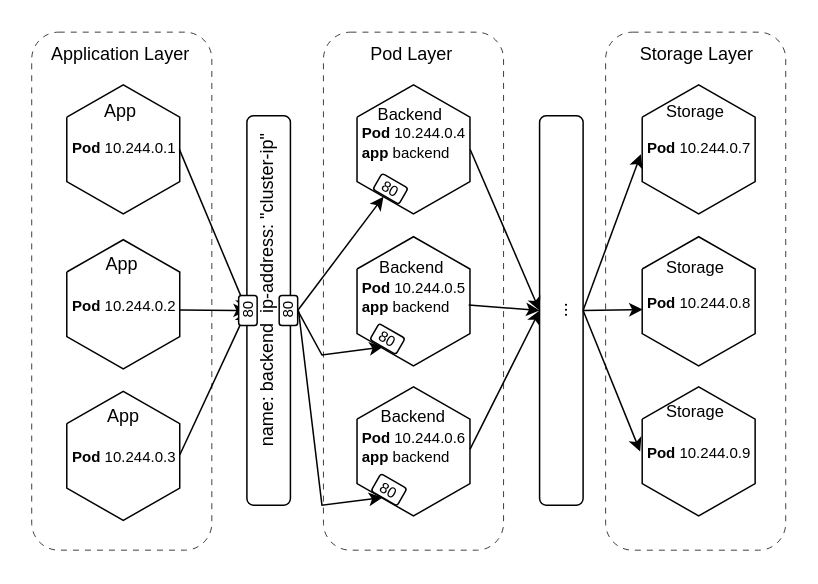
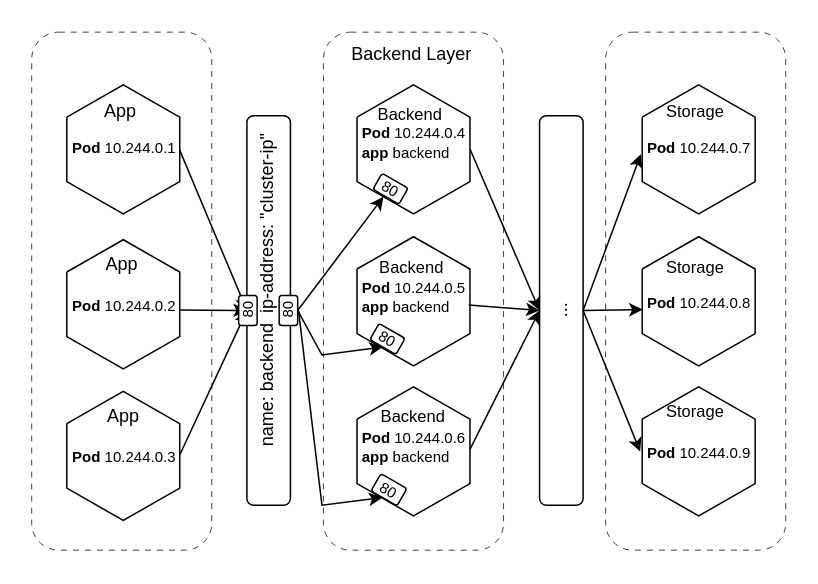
  <mxCell id="0" />
  <mxCell id="1" parent="0" />
  <mxCell id="2" value="" style="verticalLabelPosition=bottom;verticalAlign=top;html=1;shape=mxgraph.basic.polygon;polyCoords=[[0,0.25],[0.5,0],[1,0.25],[1,0.75],[0.5,1],[0,0.75],[0,0.25]];polyline=1;fillColor=default;perimeter=rectanglePerimeter;" parent="1" vertex="1"><mxGeometry x="44" y="56" width="75.25" height="86" as="geometry" /></mxCell>
  <mxCell id="3" value="&lt;font style=&quot;font-size: 10px;&quot;&gt;&lt;b style=&quot;border-color: var(--border-color); text-align: center;&quot;&gt;Pod&amp;nbsp;&lt;/b&gt;&lt;span style=&quot;border-color: var(--border-color); text-align: center;&quot;&gt;10.244.0.1&lt;/span&gt;&lt;/font&gt;" style="text;whiteSpace=wrap;html=1;rotation=0;" parent="1" vertex="1"><mxGeometry x="45.57" y="84.19" width="68.12" height="27" as="geometry" /></mxCell>
  <mxCell id="4" value="" style="verticalLabelPosition=bottom;verticalAlign=top;html=1;shape=mxgraph.basic.polygon;polyCoords=[[0,0.25],[0.5,0],[1,0.25],[1,0.75],[0.5,1],[0,0.75],[0,0.25]];polyline=1;fillColor=default;perimeter=rectanglePerimeter;" parent="1" vertex="1"><mxGeometry x="44" y="159.18" width="75.25" height="86" as="geometry" /></mxCell>
  <mxCell id="5" value="&lt;font style=&quot;font-size: 10px;&quot;&gt;&lt;b style=&quot;border-color: var(--border-color); text-align: center;&quot;&gt;Pod&amp;nbsp;&lt;/b&gt;&lt;span style=&quot;border-color: var(--border-color); text-align: center;&quot;&gt;10.244.0.2&lt;/span&gt;&lt;/font&gt;" style="text;whiteSpace=wrap;html=1;rotation=0;" parent="1" vertex="1"><mxGeometry x="45.57" y="189.37" width="68.12" height="27" as="geometry" /></mxCell>
  <mxCell id="6" value="" style="verticalLabelPosition=bottom;verticalAlign=top;html=1;shape=mxgraph.basic.polygon;polyCoords=[[0,0.25],[0.5,0],[1,0.25],[1,0.75],[0.5,1],[0,0.75],[0,0.25]];polyline=1;fillColor=default;perimeter=rectanglePerimeter;" parent="1" vertex="1"><mxGeometry x="44" y="260.18" width="75.25" height="86" as="geometry" /></mxCell>
  <mxCell id="7" value="&lt;font style=&quot;font-size: 10px;&quot;&gt;&lt;b style=&quot;border-color: var(--border-color); text-align: center;&quot;&gt;Pod&amp;nbsp;&lt;/b&gt;&lt;span style=&quot;border-color: var(--border-color); text-align: center;&quot;&gt;10.244.0.3&lt;/span&gt;&lt;/font&gt;" style="text;whiteSpace=wrap;html=1;rotation=0;" parent="1" vertex="1"><mxGeometry x="45.57" y="290.37" width="68.12" height="27" as="geometry" /></mxCell>
  <mxCell id="8" value="App" style="text;html=1;strokeColor=none;fillColor=none;align=center;verticalAlign=middle;whiteSpace=wrap;rounded=0;" parent="1" vertex="1"><mxGeometry x="59.63" y="64.19" width="40" height="20" as="geometry" /></mxCell>
  <mxCell id="9" value="App" style="text;html=1;strokeColor=none;fillColor=none;align=center;verticalAlign=middle;whiteSpace=wrap;rounded=0;" parent="1" vertex="1"><mxGeometry x="60.63" y="166.19" width="40" height="20" as="geometry" /></mxCell>
  <mxCell id="10" value="App" style="text;html=1;strokeColor=none;fillColor=none;align=center;verticalAlign=middle;whiteSpace=wrap;rounded=0;" parent="1" vertex="1"><mxGeometry x="61.63" y="267.19" width="40" height="20" as="geometry" /></mxCell>
  <mxCell id="11" value="" style="rounded=1;whiteSpace=wrap;html=1;fillColor=none;strokeWidth=0.5;dashed=1;dashPattern=8 8;" parent="1" vertex="1"><mxGeometry x="20.63" y="20.87" width="120" height="345.13" as="geometry" /></mxCell>
- <mxCell id="12" value="Application Layer" style="text;html=1;strokeColor=none;fillColor=none;align=center;verticalAlign=middle;whiteSpace=wrap;rounded=0;" parent="1" vertex="1"><mxGeometry x="29.44" y="20.87" width="102.37" height="30" as="geometry" /></mxCell>
  <mxCell id="13" value="" style="verticalLabelPosition=bottom;verticalAlign=top;html=1;shape=mxgraph.basic.polygon;polyCoords=[[0,0.25],[0.5,0],[1,0.25],[1,0.75],[0.5,1],[0,0.75],[0,0.25]];polyline=1;fillColor=default;perimeter=rectanglePerimeter;" parent="1" vertex="1"><mxGeometry x="237.37" y="56" width="75.25" height="86" as="geometry" /></mxCell>
  <mxCell id="14" value="&lt;font style=&quot;font-size: 10px;&quot;&gt;&lt;b style=&quot;border-color: var(--border-color); text-align: center;&quot;&gt;Pod&amp;nbsp;&lt;/b&gt;&lt;span style=&quot;border-color: var(--border-color); text-align: center;&quot;&gt;10.244.0.4&lt;/span&gt;&lt;/font&gt;" style="text;whiteSpace=wrap;html=1;rotation=0;" parent="1" vertex="1"><mxGeometry x="238.94" y="74.19" width="68.12" height="27" as="geometry" /></mxCell>
  <mxCell id="15" value="" style="verticalLabelPosition=bottom;verticalAlign=top;html=1;shape=mxgraph.basic.polygon;polyCoords=[[0,0.25],[0.5,0],[1,0.25],[1,0.75],[0.5,1],[0,0.75],[0,0.25]];polyline=1;fillColor=default;perimeter=rectanglePerimeter;" parent="1" vertex="1"><mxGeometry x="237.37" y="157.18" width="75.25" height="86" as="geometry" /></mxCell>
  <mxCell id="16" value="&lt;font style=&quot;font-size: 10px;&quot;&gt;&lt;b style=&quot;border-color: var(--border-color); text-align: center;&quot;&gt;Pod&amp;nbsp;&lt;/b&gt;&lt;span style=&quot;border-color: var(--border-color); text-align: center;&quot;&gt;10.244.0.5&lt;/span&gt;&lt;/font&gt;" style="text;whiteSpace=wrap;html=1;rotation=0;" parent="1" vertex="1"><mxGeometry x="238.94" y="177.37" width="68.12" height="27" as="geometry" /></mxCell>
  <mxCell id="17" value="" style="verticalLabelPosition=bottom;verticalAlign=top;html=1;shape=mxgraph.basic.polygon;polyCoords=[[0,0.25],[0.5,0],[1,0.25],[1,0.75],[0.5,1],[0,0.75],[0,0.25]];polyline=1;fillColor=default;perimeter=rectanglePerimeter;" parent="1" vertex="1"><mxGeometry x="237.37" y="257.18" width="75.25" height="86" as="geometry" /></mxCell>
  <mxCell id="18" value="&lt;font style=&quot;font-size: 10px;&quot;&gt;&lt;b style=&quot;border-color: var(--border-color); text-align: center;&quot;&gt;Pod&amp;nbsp;&lt;/b&gt;&lt;span style=&quot;border-color: var(--border-color); text-align: center;&quot;&gt;10.244.0.6&lt;/span&gt;&lt;/font&gt;" style="text;whiteSpace=wrap;html=1;rotation=0;" parent="1" vertex="1"><mxGeometry x="238.94" y="277.37" width="68.12" height="27" as="geometry" /></mxCell>
  <mxCell id="19" value="&lt;font style=&quot;font-size: 11px;&quot;&gt;Backend&lt;/font&gt;" style="text;html=1;strokeColor=none;fillColor=none;align=center;verticalAlign=middle;whiteSpace=wrap;rounded=0;" parent="1" vertex="1"><mxGeometry x="253" y="66.19" width="40" height="20" as="geometry" /></mxCell>
  <mxCell id="20" value="&lt;font style=&quot;font-size: 11px;&quot;&gt;Backend&lt;/font&gt;" style="text;html=1;strokeColor=none;fillColor=none;align=center;verticalAlign=middle;whiteSpace=wrap;rounded=0;" parent="1" vertex="1"><mxGeometry x="254" y="168.19" width="40" height="20" as="geometry" /></mxCell>
  <mxCell id="21" value="&lt;font style=&quot;font-size: 11px;&quot;&gt;Backend&lt;/font&gt;" style="text;html=1;strokeColor=none;fillColor=none;align=center;verticalAlign=middle;whiteSpace=wrap;rounded=0;" parent="1" vertex="1"><mxGeometry x="255" y="267.19" width="40" height="20" as="geometry" /></mxCell>
- <mxCell id="22" value="Pod Layer" style="text;html=1;strokeColor=none;fillColor=none;align=center;verticalAlign=middle;whiteSpace=wrap;rounded=0;" parent="1" vertex="1"><mxGeometry x="222.81" y="20.87" width="102.37" height="30" as="geometry" /></mxCell>
+ <mxCell id="22" value="Backend Layer" style="text;html=1;strokeColor=none;fillColor=none;align=center;verticalAlign=middle;whiteSpace=wrap;rounded=0;" parent="1" vertex="1"><mxGeometry x="222.81" y="20.87" width="102.37" height="30" as="geometry" /></mxCell>
  <mxCell id="23" value="" style="verticalLabelPosition=bottom;verticalAlign=top;html=1;shape=mxgraph.basic.polygon;polyCoords=[[0,0.25],[0.5,0],[1,0.25],[1,0.75],[0.5,1],[0,0.75],[0,0.25]];polyline=1;fillColor=default;perimeter=rectanglePerimeter;" parent="1" vertex="1"><mxGeometry x="427.37" y="56" width="75.25" height="86" as="geometry" /></mxCell>
  <mxCell id="24" value="&lt;font style=&quot;font-size: 10px;&quot;&gt;&lt;b style=&quot;border-color: var(--border-color); text-align: center;&quot;&gt;Pod&amp;nbsp;&lt;/b&gt;&lt;span style=&quot;border-color: var(--border-color); text-align: center;&quot;&gt;10.244.0.7&lt;/span&gt;&lt;/font&gt;" style="text;whiteSpace=wrap;html=1;rotation=0;" parent="1" vertex="1"><mxGeometry x="428.94" y="84.19" width="68.12" height="27" as="geometry" /></mxCell>
  <mxCell id="25" value="" style="verticalLabelPosition=bottom;verticalAlign=top;html=1;shape=mxgraph.basic.polygon;polyCoords=[[0,0.25],[0.5,0],[1,0.25],[1,0.75],[0.5,1],[0,0.75],[0,0.25]];polyline=1;fillColor=default;perimeter=rectanglePerimeter;" parent="1" vertex="1"><mxGeometry x="427.37" y="157.18" width="75.25" height="86" as="geometry" /></mxCell>
  <mxCell id="26" value="&lt;font style=&quot;font-size: 10px;&quot;&gt;&lt;b style=&quot;border-color: var(--border-color); text-align: center;&quot;&gt;Pod&amp;nbsp;&lt;/b&gt;&lt;span style=&quot;border-color: var(--border-color); text-align: center;&quot;&gt;10.244.0.8&lt;/span&gt;&lt;/font&gt;" style="text;whiteSpace=wrap;html=1;rotation=0;" parent="1" vertex="1"><mxGeometry x="428.94" y="187.37" width="68.12" height="27" as="geometry" /></mxCell>
  <mxCell id="27" value="" style="verticalLabelPosition=bottom;verticalAlign=top;html=1;shape=mxgraph.basic.polygon;polyCoords=[[0,0.25],[0.5,0],[1,0.25],[1,0.75],[0.5,1],[0,0.75],[0,0.25]];polyline=1;fillColor=default;perimeter=rectanglePerimeter;" parent="1" vertex="1"><mxGeometry x="427.37" y="257.18" width="75.25" height="86" as="geometry" /></mxCell>
  <mxCell id="28" value="&lt;font style=&quot;font-size: 10px;&quot;&gt;&lt;b style=&quot;border-color: var(--border-color); text-align: center;&quot;&gt;Pod&amp;nbsp;&lt;/b&gt;&lt;span style=&quot;border-color: var(--border-color); text-align: center;&quot;&gt;10.244.0.9&lt;/span&gt;&lt;/font&gt;" style="text;whiteSpace=wrap;html=1;rotation=0;" parent="1" vertex="1"><mxGeometry x="428.94" y="287.37" width="68.12" height="27" as="geometry" /></mxCell>
  <mxCell id="29" value="&lt;font style=&quot;font-size: 11px;&quot;&gt;Storage&lt;/font&gt;" style="text;html=1;strokeColor=none;fillColor=none;align=center;verticalAlign=middle;whiteSpace=wrap;rounded=0;" parent="1" vertex="1"><mxGeometry x="443" y="64.19" width="40" height="20" as="geometry" /></mxCell>
- <mxCell id="30" value="Storage Layer" style="text;html=1;strokeColor=none;fillColor=none;align=center;verticalAlign=middle;whiteSpace=wrap;rounded=0;" parent="1" vertex="1"><mxGeometry x="412.81" y="20.87" width="102.37" height="30" as="geometry" /></mxCell>
  <mxCell id="31" value="&lt;font style=&quot;font-size: 11px;&quot;&gt;Storage&lt;/font&gt;" style="text;html=1;strokeColor=none;fillColor=none;align=center;verticalAlign=middle;whiteSpace=wrap;rounded=0;" parent="1" vertex="1"><mxGeometry x="443" y="168.19" width="40" height="20" as="geometry" /></mxCell>
  <mxCell id="32" value="&lt;font style=&quot;font-size: 11px;&quot;&gt;Storage&lt;/font&gt;" style="text;html=1;strokeColor=none;fillColor=none;align=center;verticalAlign=middle;whiteSpace=wrap;rounded=0;" parent="1" vertex="1"><mxGeometry x="443" y="264.19" width="40" height="20" as="geometry" /></mxCell>
  <mxCell id="33" value="" style="rounded=1;whiteSpace=wrap;html=1;" parent="1" vertex="1"><mxGeometry x="164" y="76.59" width="29" height="259.41" as="geometry" /></mxCell>
  <mxCell id="34" value="&lt;font style=&quot;font-size: 10px;&quot;&gt;80&lt;/font&gt;" style="rounded=1;whiteSpace=wrap;html=1;rotation=30;" parent="1" vertex="1"><mxGeometry x="248.66" y="319.09" width="20" height="13.33" as="geometry" /></mxCell>
  <mxCell id="35" value="&lt;font style=&quot;font-size: 10px;&quot;&gt;80&lt;/font&gt;" style="rounded=1;whiteSpace=wrap;html=1;rotation=30;" parent="1" vertex="1"><mxGeometry x="247.66" y="219.09" width="20" height="12.33" as="geometry" /></mxCell>
  <mxCell id="36" value="&lt;font style=&quot;font-size: 10px;&quot;&gt;80&lt;/font&gt;" style="rounded=1;whiteSpace=wrap;html=1;rotation=30;" parent="1" vertex="1"><mxGeometry x="249.66" y="119.09" width="20" height="12.33" as="geometry" /></mxCell>
  <mxCell id="37" value="&lt;font style=&quot;font-size: 10px;&quot;&gt;80&lt;/font&gt;" style="rounded=1;whiteSpace=wrap;html=1;rotation=-90;" parent="1" vertex="1"><mxGeometry x="181.66" y="200.13" width="20" height="12.33" as="geometry" /></mxCell>
  <mxCell id="38" value="" style="endArrow=classic;html=1;rounded=0;exitX=0.997;exitY=0.5;exitDx=0;exitDy=0;exitPerimeter=0;entryX=0;entryY=0.5;entryDx=0;entryDy=0;" parent="1" source="2" target="33" edge="1"><mxGeometry width="50" height="50" relative="1" as="geometry"><mxPoint x="374" y="316" as="sourcePoint" /><mxPoint x="424" y="266" as="targetPoint" /></mxGeometry></mxCell>
  <mxCell id="39" value="" style="endArrow=classic;html=1;rounded=0;exitX=0.997;exitY=0.544;exitDx=0;exitDy=0;exitPerimeter=0;entryX=0;entryY=0.5;entryDx=0;entryDy=0;" parent="1" source="4" target="33" edge="1"><mxGeometry width="50" height="50" relative="1" as="geometry"><mxPoint x="129" y="109" as="sourcePoint" /><mxPoint x="174" y="216" as="targetPoint" /></mxGeometry></mxCell>
  <mxCell id="40" value="" style="endArrow=classic;html=1;rounded=0;exitX=1.001;exitY=0.491;exitDx=0;exitDy=0;exitPerimeter=0;entryX=0;entryY=0.5;entryDx=0;entryDy=0;" parent="1" source="6" target="33" edge="1"><mxGeometry width="50" height="50" relative="1" as="geometry"><mxPoint x="129" y="214" as="sourcePoint" /><mxPoint x="174" y="216" as="targetPoint" /></mxGeometry></mxCell>
  <mxCell id="41" value="" style="endArrow=classic;html=1;rounded=0;exitX=0.5;exitY=1;exitDx=0;exitDy=0;entryX=0.234;entryY=0.867;entryDx=0;entryDy=0;entryPerimeter=0;" parent="1" source="37" target="13" edge="1"><mxGeometry width="50" height="50" relative="1" as="geometry"><mxPoint x="324" y="336" as="sourcePoint" /><mxPoint x="374" y="286" as="targetPoint" /></mxGeometry></mxCell>
  <mxCell id="42" value="" style="endArrow=classic;html=1;rounded=0;exitX=0.5;exitY=1;exitDx=0;exitDy=0;entryX=0.5;entryY=1;entryDx=0;entryDy=0;" parent="1" source="37" target="35" edge="1"><mxGeometry width="50" height="50" relative="1" as="geometry"><mxPoint x="208" y="216" as="sourcePoint" /><mxPoint x="265" y="141" as="targetPoint" /><Array as="points"><mxPoint x="214" y="236" /></Array></mxGeometry></mxCell>
  <mxCell id="43" value="" style="endArrow=classic;html=1;rounded=0;exitX=0.488;exitY=1.047;exitDx=0;exitDy=0;exitPerimeter=0;entryX=0.225;entryY=0.858;entryDx=0;entryDy=0;entryPerimeter=0;" parent="1" source="37" target="17" edge="1"><mxGeometry width="50" height="50" relative="1" as="geometry"><mxPoint x="204" y="206" as="sourcePoint" /><mxPoint x="224" y="316" as="targetPoint" /><Array as="points"><mxPoint x="214" y="336" /></Array></mxGeometry></mxCell>
  <mxCell id="44" value="" style="rounded=1;whiteSpace=wrap;html=1;" parent="1" vertex="1"><mxGeometry x="359" y="76.59" width="29" height="259.41" as="geometry" /></mxCell>
  <mxCell id="45" value="" style="endArrow=classic;html=1;rounded=0;entryX=0;entryY=0.5;entryDx=0;entryDy=0;exitX=0.989;exitY=0.529;exitDx=0;exitDy=0;exitPerimeter=0;" parent="1" source="15" target="44" edge="1"><mxGeometry width="50" height="50" relative="1" as="geometry"><mxPoint x="323" y="111" as="sourcePoint" /><mxPoint x="369" y="214" as="targetPoint" /></mxGeometry></mxCell>
  <mxCell id="46" value="" style="endArrow=classic;html=1;rounded=0;exitX=1;exitY=0.485;exitDx=0;exitDy=0;exitPerimeter=0;entryX=0;entryY=0.5;entryDx=0;entryDy=0;" parent="1" source="17" target="44" edge="1"><mxGeometry width="50" height="50" relative="1" as="geometry"><mxPoint x="244" y="296" as="sourcePoint" /><mxPoint x="294" y="246" as="targetPoint" /></mxGeometry></mxCell>
  <mxCell id="47" value="" style="endArrow=classic;html=1;rounded=0;entryX=-0.012;entryY=0.537;entryDx=0;entryDy=0;entryPerimeter=0;exitX=1;exitY=0.5;exitDx=0;exitDy=0;" parent="1" source="44" target="23" edge="1"><mxGeometry width="50" height="50" relative="1" as="geometry"><mxPoint x="284" y="276" as="sourcePoint" /><mxPoint x="334" y="226" as="targetPoint" /></mxGeometry></mxCell>
  <mxCell id="48" value="" style="endArrow=classic;html=1;rounded=0;entryX=0.004;entryY=0.564;entryDx=0;entryDy=0;entryPerimeter=0;exitX=1;exitY=0.5;exitDx=0;exitDy=0;" parent="1" source="44" target="25" edge="1"><mxGeometry width="50" height="50" relative="1" as="geometry"><mxPoint x="384" y="206" as="sourcePoint" /><mxPoint x="436" y="112" as="targetPoint" /></mxGeometry></mxCell>
  <mxCell id="49" value="" style="endArrow=classic;html=1;rounded=0;entryX=-0.018;entryY=0.501;entryDx=0;entryDy=0;entryPerimeter=0;exitX=1;exitY=0.5;exitDx=0;exitDy=0;" parent="1" source="44" target="27" edge="1"><mxGeometry width="50" height="50" relative="1" as="geometry"><mxPoint x="384" y="206" as="sourcePoint" /><mxPoint x="446" y="122" as="targetPoint" /></mxGeometry></mxCell>
  <mxCell id="50" value="name: backend&amp;nbsp; ip-address: &quot;cluster-ip&quot;" style="text;html=1;strokeColor=none;fillColor=none;align=center;verticalAlign=middle;whiteSpace=wrap;rounded=0;rotation=-90;" parent="1" vertex="1"><mxGeometry x="48.62" y="178.44" width="259.75" height="30" as="geometry" /></mxCell>
  <mxCell id="51" value="..." style="text;html=1;strokeColor=none;fillColor=none;align=center;verticalAlign=middle;whiteSpace=wrap;rounded=0;rotation=-90;" parent="1" vertex="1"><mxGeometry x="318.94" y="191.3" width="110" height="30" as="geometry" /></mxCell>
  <mxCell id="52" value="" style="rounded=1;whiteSpace=wrap;html=1;fillColor=none;strokeWidth=0.5;dashed=1;dashPattern=8 8;" parent="1" vertex="1"><mxGeometry x="215" y="20.88" width="120" height="345.13" as="geometry" /></mxCell>
  <mxCell id="53" value="&lt;font style=&quot;font-size: 10px;&quot;&gt;80&lt;/font&gt;" style="rounded=1;whiteSpace=wrap;html=1;rotation=-90;" vertex="1" parent="1"><mxGeometry x="154.66" y="200.13" width="20" height="12.33" as="geometry" /></mxCell>
  <mxCell id="54" value="&lt;div style=&quot;text-align: center;&quot;&gt;&lt;span style=&quot;background-color: initial; font-size: 10px;&quot;&gt;&lt;b&gt;app &lt;/b&gt;backend&lt;/span&gt;&lt;/div&gt;" style="text;whiteSpace=wrap;html=1;rotation=0;" vertex="1" parent="1"><mxGeometry x="238.94" y="87.19" width="68.12" height="27" as="geometry" /></mxCell>
  <mxCell id="55" value="&lt;div style=&quot;text-align: center;&quot;&gt;&lt;span style=&quot;background-color: initial; font-size: 10px;&quot;&gt;&lt;b&gt;app &lt;/b&gt;backend&lt;/span&gt;&lt;/div&gt;" style="text;whiteSpace=wrap;html=1;rotation=0;" vertex="1" parent="1"><mxGeometry x="238.94" y="190.37" width="68.12" height="27" as="geometry" /></mxCell>
  <mxCell id="56" value="&lt;div style=&quot;text-align: center;&quot;&gt;&lt;span style=&quot;background-color: initial; font-size: 10px;&quot;&gt;&lt;b&gt;app &lt;/b&gt;backend&lt;/span&gt;&lt;/div&gt;" style="text;whiteSpace=wrap;html=1;rotation=0;" vertex="1" parent="1"><mxGeometry x="238.94" y="290.37" width="68.12" height="27" as="geometry" /></mxCell>
  <mxCell id="57" value="" style="rounded=1;whiteSpace=wrap;html=1;fillColor=none;strokeWidth=0.5;dashed=1;dashPattern=8 8;" parent="1" vertex="1"><mxGeometry x="403" y="20.88" width="120" height="345.13" as="geometry" /></mxCell>
  <mxCell id="58" value="" style="endArrow=classic;html=1;rounded=0;entryX=0.5;entryY=0;entryDx=0;entryDy=0;exitX=1.002;exitY=0.501;exitDx=0;exitDy=0;exitPerimeter=0;" edge="1" parent="1" source="13" target="51"><mxGeometry width="50" height="50" relative="1" as="geometry"><mxPoint x="314" y="96" as="sourcePoint" /><mxPoint x="324" y="66" as="targetPoint" /></mxGeometry></mxCell>
